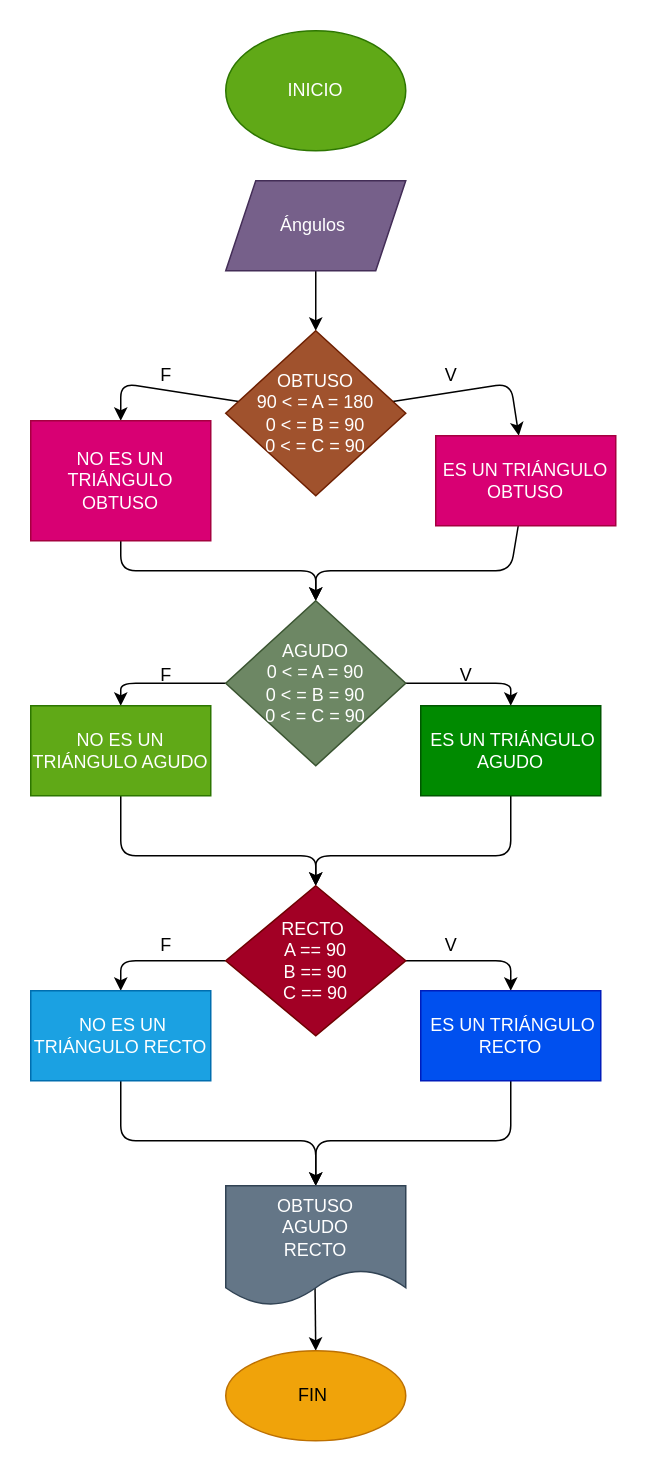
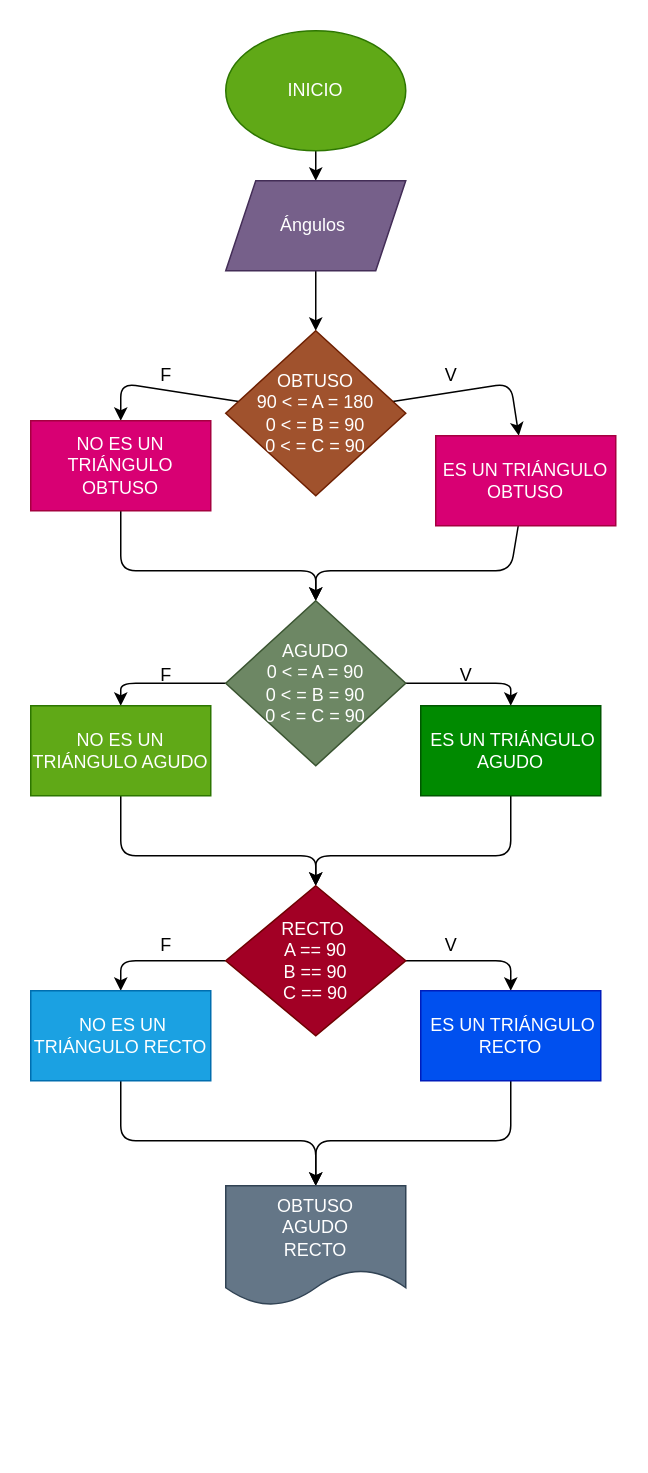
  <mxCell id="0" />
  <mxCell id="1" parent="0" />
+ <mxCell id="2" value="" style="edgeStyle=none;html=1;" edge="1" parent="1" source="3" target="5"><mxGeometry relative="1" as="geometry" /></mxCell>
  <mxCell id="3" value="INICIO" style="ellipse;whiteSpace=wrap;html=1;fillColor=#60a917;fontColor=#ffffff;strokeColor=#2D7600;" vertex="1" parent="1"><mxGeometry x="150" width="120" height="80" as="geometry" y="20" /></mxCell>
  <mxCell id="4" value="" style="edgeStyle=none;html=1;" edge="1" parent="1" source="5" target="8"><mxGeometry relative="1" as="geometry" /></mxCell>
  <mxCell id="5" value="Ángulos&amp;nbsp;" style="shape=parallelogram;perimeter=parallelogramPerimeter;whiteSpace=wrap;html=1;fixedSize=1;fillColor=#76608a;fontColor=#ffffff;strokeColor=#432D57;" vertex="1" parent="1"><mxGeometry x="150" y="120" width="120" height="60" as="geometry" /></mxCell>
  <mxCell id="6" value="" style="edgeStyle=none;html=1;" edge="1" parent="1" source="8" target="10"><mxGeometry relative="1" as="geometry"><Array as="points"><mxPoint x="80" y="255" /></Array></mxGeometry></mxCell>
  <mxCell id="7" value="" style="edgeStyle=none;html=1;" edge="1" parent="1" source="8" target="12"><mxGeometry relative="1" as="geometry"><Array as="points"><mxPoint x="340" y="255" /></Array></mxGeometry></mxCell>
  <mxCell id="8" value="OBTUSO&lt;br&gt;&lt;span&gt;90 &amp;lt; = A = 180&lt;/span&gt;&lt;br&gt;&lt;span&gt;0 &amp;lt; = B = 90&lt;/span&gt;&lt;br&gt;&lt;span&gt;0 &amp;lt; = C = 90&lt;/span&gt;" style="rhombus;whiteSpace=wrap;html=1;fillColor=#a0522d;fontColor=#ffffff;strokeColor=#6D1F00;" vertex="1" parent="1"><mxGeometry x="150" y="220" width="120" height="110" as="geometry" /></mxCell>
  <mxCell id="9" style="edgeStyle=none;html=1;exitX=0.5;exitY=1;exitDx=0;exitDy=0;entryX=0.5;entryY=0;entryDx=0;entryDy=0;" edge="1" parent="1" source="10" target="17"><mxGeometry relative="1" as="geometry"><Array as="points"><mxPoint x="80" y="380" /><mxPoint x="210" y="380" /></Array></mxGeometry></mxCell>
- <mxCell id="10" value="NO ES UN TRIÁNGULO OBTUSO" style="whiteSpace=wrap;html=1;fillColor=#d80073;fontColor=#ffffff;strokeColor=#A50040;" vertex="1" parent="1"><mxGeometry x="20" y="280" width="120" height="80" as="geometry" /></mxCell>
+ <mxCell id="10" value="NO ES UN TRIÁNGULO OBTUSO" style="whiteSpace=wrap;html=1;fillColor=#d80073;fontColor=#ffffff;strokeColor=#A50040;" vertex="1" parent="1"><mxGeometry x="20" y="280" width="120" height="60" as="geometry" /></mxCell>
  <mxCell id="11" value="" style="edgeStyle=none;html=1;entryX=0.5;entryY=0;entryDx=0;entryDy=0;" edge="1" parent="1" source="12" target="17"><mxGeometry relative="1" as="geometry"><mxPoint x="210" y="410" as="targetPoint" /><Array as="points"><mxPoint x="340" y="380" /><mxPoint x="210" y="380" /></Array></mxGeometry></mxCell>
  <mxCell id="12" value="&lt;span&gt;ES UN TRIÁNGULO OBTUSO&lt;/span&gt;" style="whiteSpace=wrap;html=1;fillColor=#d80073;fontColor=#ffffff;strokeColor=#A50040;" vertex="1" parent="1"><mxGeometry x="290" y="290" width="120" height="60" as="geometry" /></mxCell>
  <mxCell id="13" value="F" style="text;html=1;align=center;verticalAlign=middle;resizable=0;points=[];autosize=1;strokeColor=none;fillColor=none;" vertex="1" parent="1"><mxGeometry x="100" y="240" width="20" height="20" as="geometry" /></mxCell>
  <mxCell id="14" value="V" style="text;html=1;align=center;verticalAlign=middle;resizable=0;points=[];autosize=1;strokeColor=none;fillColor=none;" vertex="1" parent="1"><mxGeometry x="290" y="240" width="20" height="20" as="geometry" /></mxCell>
  <mxCell id="15" value="" style="edgeStyle=none;html=1;" edge="1" parent="1" source="17" target="19"><mxGeometry relative="1" as="geometry"><Array as="points"><mxPoint x="80" y="455" /></Array></mxGeometry></mxCell>
  <mxCell id="16" value="" style="edgeStyle=none;html=1;" edge="1" parent="1" source="17" target="22"><mxGeometry relative="1" as="geometry"><Array as="points"><mxPoint x="340" y="455" /></Array></mxGeometry></mxCell>
  <mxCell id="17" value="&lt;span&gt;AGUDO&lt;/span&gt;&lt;br&gt;&lt;span&gt;0 &amp;lt; = A = 90&lt;/span&gt;&lt;br&gt;&lt;span&gt;0 &amp;lt; = B = 90&lt;/span&gt;&lt;br&gt;&lt;span&gt;0 &amp;lt; = C = 90&lt;/span&gt;" style="rhombus;whiteSpace=wrap;html=1;fillColor=#6d8764;fontColor=#ffffff;strokeColor=#3A5431;" vertex="1" parent="1"><mxGeometry x="150" y="400" width="120" height="110" as="geometry" /></mxCell>
  <mxCell id="18" value="" style="edgeStyle=none;html=1;" edge="1" parent="1" source="19" target="26"><mxGeometry relative="1" as="geometry"><Array as="points"><mxPoint x="80" y="570" /><mxPoint x="210" y="570" /></Array></mxGeometry></mxCell>
  <mxCell id="19" value="&lt;span&gt;NO ES UN TRIÁNGULO AGUDO&lt;/span&gt;" style="whiteSpace=wrap;html=1;fillColor=#60a917;fontColor=#ffffff;strokeColor=#2D7600;" vertex="1" parent="1"><mxGeometry x="20" y="470" width="120" height="60" as="geometry" /></mxCell>
  <mxCell id="20" value="F" style="text;html=1;align=center;verticalAlign=middle;resizable=0;points=[];autosize=1;strokeColor=none;fillColor=none;" vertex="1" parent="1"><mxGeometry x="100" y="440" width="20" height="20" as="geometry" /></mxCell>
  <mxCell id="21" style="edgeStyle=none;html=1;exitX=0.5;exitY=1;exitDx=0;exitDy=0;" edge="1" parent="1" source="22"><mxGeometry relative="1" as="geometry"><mxPoint x="210" y="590" as="targetPoint" /><Array as="points"><mxPoint x="340" y="570" /><mxPoint x="210" y="570" /></Array></mxGeometry></mxCell>
  <mxCell id="22" value="&lt;span&gt;&amp;nbsp;ES UN TRIÁNGULO AGUDO&lt;/span&gt;" style="whiteSpace=wrap;html=1;fillColor=#008a00;fontColor=#ffffff;strokeColor=#005700;" vertex="1" parent="1"><mxGeometry x="280" y="470" width="120" height="60" as="geometry" /></mxCell>
  <mxCell id="23" value="V" style="text;html=1;align=center;verticalAlign=middle;resizable=0;points=[];autosize=1;strokeColor=none;fillColor=none;" vertex="1" parent="1"><mxGeometry x="300" y="440" width="20" height="20" as="geometry" /></mxCell>
  <mxCell id="24" value="" style="edgeStyle=none;html=1;" edge="1" parent="1" source="26" target="28"><mxGeometry relative="1" as="geometry"><Array as="points"><mxPoint x="80" y="640" /></Array></mxGeometry></mxCell>
  <mxCell id="25" value="" style="edgeStyle=none;html=1;" edge="1" parent="1" source="26" target="31"><mxGeometry relative="1" as="geometry"><Array as="points"><mxPoint x="340" y="640" /></Array></mxGeometry></mxCell>
  <mxCell id="26" value="RECTO&amp;nbsp;&lt;br&gt;A == 90&lt;br&gt;B == 90&lt;br&gt;C == 90" style="rhombus;whiteSpace=wrap;html=1;fillColor=#a20025;fontColor=#ffffff;strokeColor=#6F0000;" vertex="1" parent="1"><mxGeometry x="150" y="590" width="120" height="100" as="geometry" /></mxCell>
  <mxCell id="27" value="" style="edgeStyle=none;html=1;" edge="1" parent="1" source="28" target="34"><mxGeometry relative="1" as="geometry"><Array as="points"><mxPoint x="80" y="760" /><mxPoint x="210" y="760" /></Array></mxGeometry></mxCell>
  <mxCell id="28" value="&lt;span&gt;&amp;nbsp;NO ES UN TRIÁNGULO RECTO&lt;/span&gt;" style="whiteSpace=wrap;html=1;fillColor=#1ba1e2;fontColor=#ffffff;strokeColor=#006EAF;" vertex="1" parent="1"><mxGeometry x="20" y="660" width="120" height="60" as="geometry" /></mxCell>
  <mxCell id="29" value="F" style="text;html=1;align=center;verticalAlign=middle;resizable=0;points=[];autosize=1;strokeColor=none;fillColor=none;" vertex="1" parent="1"><mxGeometry x="100" y="620" width="20" height="20" as="geometry" /></mxCell>
  <mxCell id="30" style="edgeStyle=none;html=1;exitX=0.5;exitY=1;exitDx=0;exitDy=0;" edge="1" parent="1" source="31"><mxGeometry relative="1" as="geometry"><mxPoint x="210" y="790" as="targetPoint" /><Array as="points"><mxPoint x="340" y="760" /><mxPoint x="210" y="760" /></Array></mxGeometry></mxCell>
  <mxCell id="31" value="&lt;span&gt;&amp;nbsp;ES UN TRIÁNGULO RECTO&lt;/span&gt;" style="whiteSpace=wrap;html=1;fillColor=#0050ef;fontColor=#ffffff;strokeColor=#001DBC;" vertex="1" parent="1"><mxGeometry x="280" y="660" width="120" height="60" as="geometry" /></mxCell>
  <mxCell id="32" value="V" style="text;html=1;align=center;verticalAlign=middle;resizable=0;points=[];autosize=1;strokeColor=none;fillColor=none;" vertex="1" parent="1"><mxGeometry x="290" y="620" width="20" height="20" as="geometry" /></mxCell>
- <mxCell id="33" value="" style="edgeStyle=none;html=1;exitX=0.496;exitY=0.835;exitDx=0;exitDy=0;exitPerimeter=0;" edge="1" parent="1" source="34" target="35"><mxGeometry relative="1" as="geometry" /></mxCell>
  <mxCell id="34" value="OBTUSO&lt;br&gt;AGUDO&lt;br&gt;RECTO" style="shape=document;whiteSpace=wrap;html=1;boundedLbl=1;fillColor=#647687;fontColor=#ffffff;strokeColor=#314354;" vertex="1" parent="1"><mxGeometry x="150" y="790" width="120" height="80" as="geometry" /></mxCell>
- <mxCell id="35" value="FIN&amp;nbsp;" style="ellipse;whiteSpace=wrap;html=1;fillColor=#f0a30a;fontColor=#000000;strokeColor=#BD7000;" vertex="1" parent="1"><mxGeometry x="150" y="900" width="120" height="60" as="geometry" /></mxCell>
